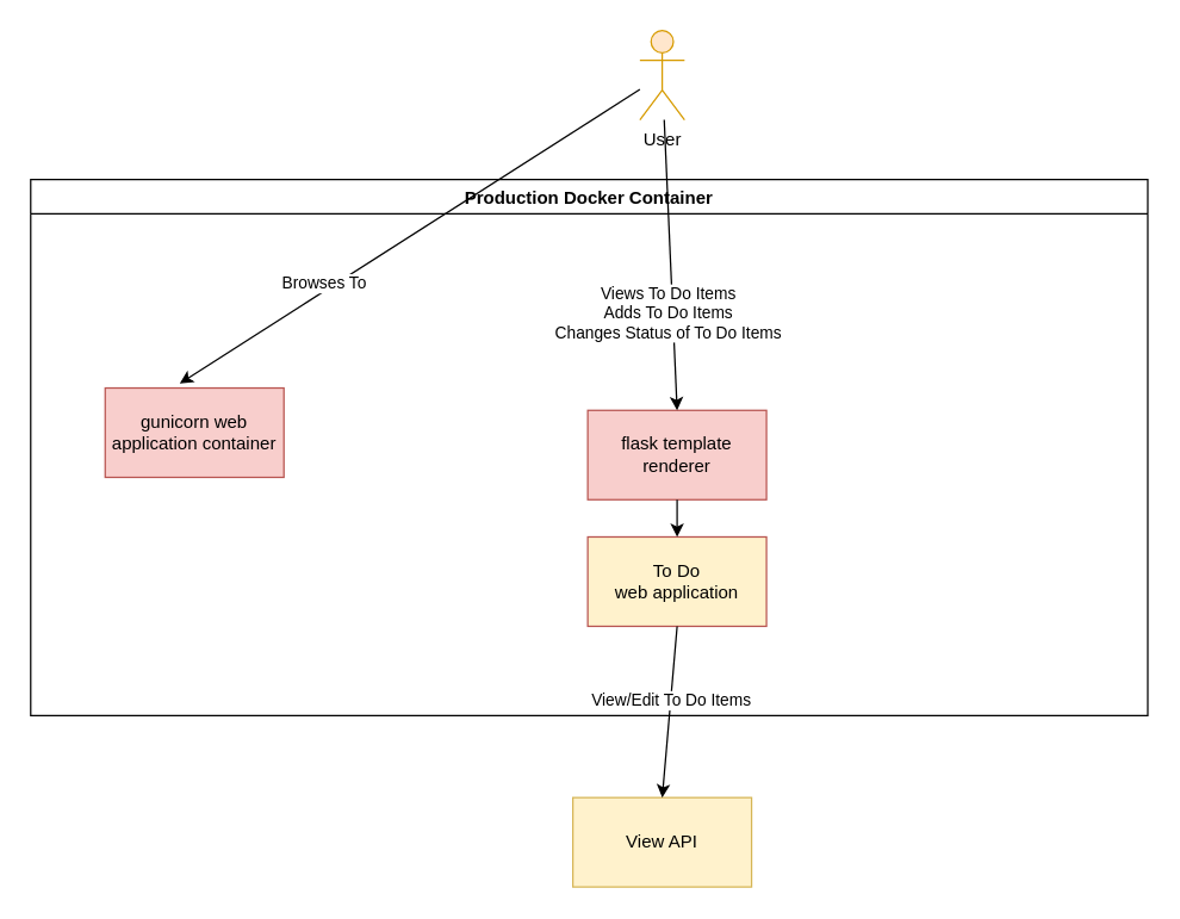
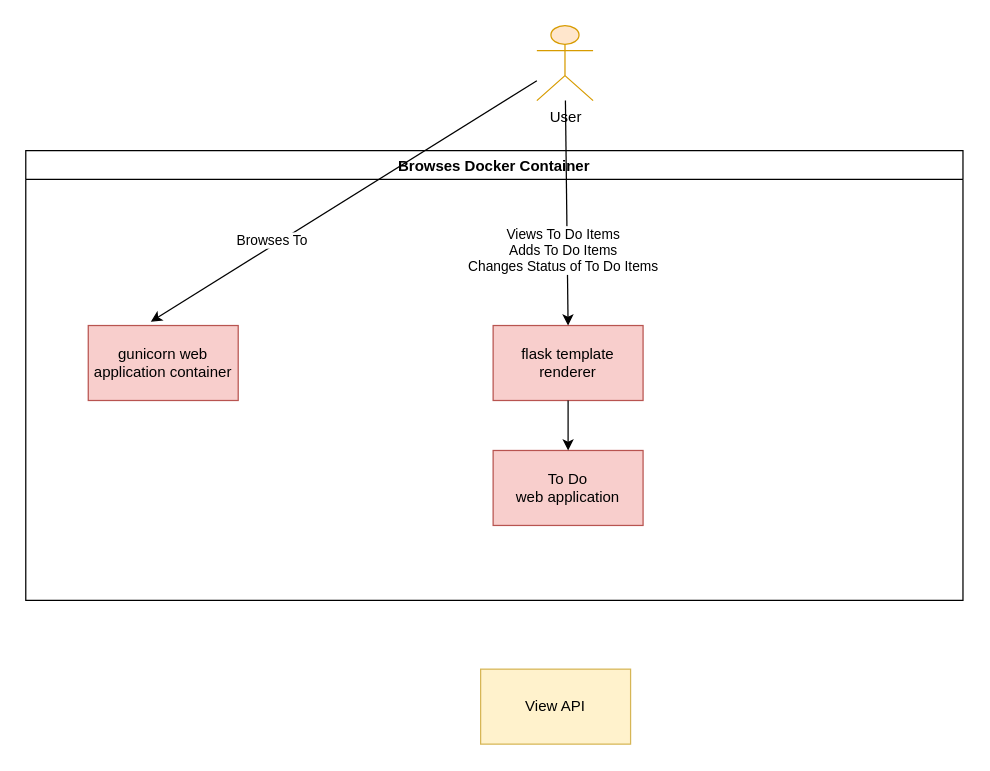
  <mxCell id="0" />
  <mxCell id="1" parent="0" />
- <mxCell id="2" value="Production Docker Container" style="swimlane;" vertex="1" parent="1"><mxGeometry x="20" y="120" width="750" height="360" as="geometry" /></mxCell>
+ <mxCell id="2" value="Browses Docker Container" style="swimlane;" vertex="1" parent="1"><mxGeometry x="20" y="120" width="750" height="360" as="geometry" /></mxCell>
  <mxCell id="3" value="gunicorn web application container" style="rounded=0;whiteSpace=wrap;html=1;fillColor=#f8cecc;strokeColor=#b85450;" vertex="1" parent="2"><mxGeometry x="50" y="140" width="120" height="60" as="geometry" /></mxCell>
- <mxCell id="4" value="flask template renderer" style="rounded=0;whiteSpace=wrap;html=1;fillColor=#f8cecc;strokeColor=#b85450;" vertex="1" parent="2"><mxGeometry x="374" y="155" width="120" height="60" as="geometry" /></mxCell>
- <mxCell id="5" value="To Do&lt;br&gt;web application" style="rounded=0;whiteSpace=wrap;html=1;fillColor=#fff2cc;strokeColor=#b85450;" vertex="1" parent="2"><mxGeometry x="374" y="240" width="120" height="60" as="geometry" /></mxCell>
+ <mxCell id="4" value="flask template renderer" style="rounded=0;whiteSpace=wrap;html=1;fillColor=#f8cecc;strokeColor=#b85450;" vertex="1" parent="2"><mxGeometry x="374" y="140" width="120" height="60" as="geometry" /></mxCell>
+ <mxCell id="5" value="To Do&lt;br&gt;web application" style="rounded=0;whiteSpace=wrap;html=1;fillColor=#f8cecc;strokeColor=#b85450;" vertex="1" parent="2"><mxGeometry x="374" y="240" width="120" height="60" as="geometry" /></mxCell>
  <mxCell id="6" value="" style="endArrow=classic;html=1;rounded=0;entryX=0.5;entryY=0;entryDx=0;entryDy=0;exitX=0.5;exitY=1;exitDx=0;exitDy=0;" edge="1" parent="2" source="4" target="5"><mxGeometry width="50" height="50" relative="1" as="geometry"><mxPoint x="410" y="200" as="sourcePoint" /><mxPoint x="460" y="150" as="targetPoint" /></mxGeometry></mxCell>
- <mxCell id="7" value="User" style="shape=umlActor;verticalLabelPosition=bottom;verticalAlign=top;html=1;outlineConnect=0;fillColor=#ffe6cc;strokeColor=#d79b00;" vertex="1" parent="1"><mxGeometry x="429" y="20" width="30" height="60" as="geometry" /></mxCell>
+ <mxCell id="7" value="User" style="shape=umlActor;verticalLabelPosition=bottom;verticalAlign=top;html=1;outlineConnect=0;fillColor=#ffe6cc;strokeColor=#d79b00;" vertex="1" parent="1"><mxGeometry x="429" y="20" width="45" height="60" as="geometry" /></mxCell>
  <mxCell id="8" value="Browses To" style="endArrow=classic;html=1;rounded=0;entryX=0.417;entryY=-0.05;entryDx=0;entryDy=0;entryPerimeter=0;" edge="1" parent="1" source="7" target="3"><mxGeometry x="0.359" y="-4" width="50" height="50" relative="1" as="geometry"><mxPoint x="420" y="340" as="sourcePoint" /><mxPoint x="470" y="290" as="targetPoint" /><mxPoint as="offset" /></mxGeometry></mxCell>
  <mxCell id="9" value="Views To Do Items&lt;br&gt;Adds To Do Items&lt;br&gt;Changes Status of To Do Items" style="endArrow=classic;html=1;rounded=0;entryX=0.5;entryY=0;entryDx=0;entryDy=0;" edge="1" parent="1" source="7" target="4"><mxGeometry x="0.336" y="-3" width="50" height="50" relative="1" as="geometry"><mxPoint x="420" y="330" as="sourcePoint" /><mxPoint x="470" y="280" as="targetPoint" /><mxPoint as="offset" /></mxGeometry></mxCell>
  <mxCell id="10" value="View API" style="rounded=0;whiteSpace=wrap;html=1;fillColor=#fff2cc;strokeColor=#d6b656;" vertex="1" parent="1"><mxGeometry x="384" y="535" width="120" height="60" as="geometry" /></mxCell>
- <mxCell id="11" value="View/Edit To Do Items" style="endArrow=classic;html=1;rounded=0;entryX=0.5;entryY=0;entryDx=0;entryDy=0;exitX=0.5;exitY=1;exitDx=0;exitDy=0;" edge="1" parent="1" source="5" target="10"><mxGeometry x="-0.13" width="50" height="50" relative="1" as="geometry"><mxPoint x="420" y="330" as="sourcePoint" /><mxPoint x="470" y="280" as="targetPoint" /><mxPoint as="offset" /></mxGeometry></mxCell>
